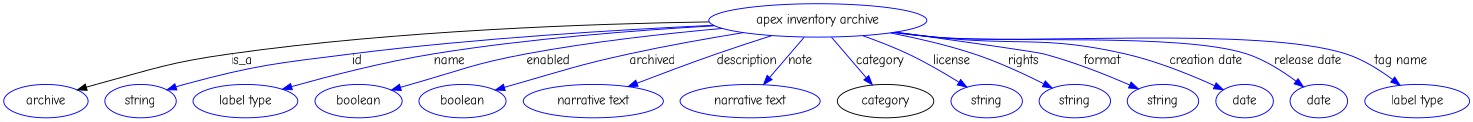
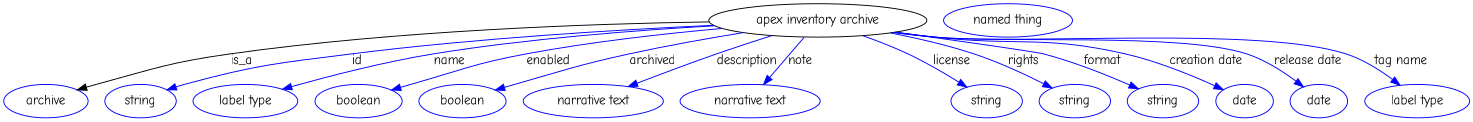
  digraph {
    fontname="Comic Neue"
    node [fontname="Comic Neue" color=blue]
    edge [fontname="Comic Neue" color=blue style=solid]
-   n1 [height=0.5 label="apex inventory archive" width=3.2678]
+   n1 [height=0.5 label="apex inventory archive" width=3.2678 color=""]
    archive [height=0.5 width=1.2638]
    n3 [height=0.5 label=string width=1.0652]
    n4 [height=0.5 label="label type" width=1.5707]
    n5 [height=0.5 label=boolean width=1.2999]
    n6 [height=0.5 label=boolean width=1.2999]
    n7 [height=0.5 label="narrative text" width=2.0943]
    n8 [height=0.5 label="narrative text" width=2.0943]
-   category [height=0.5 width=1.4443 color=""]
    n10 [height=0.5 label=string width=1.0652]
    n11 [height=0.5 label=string width=1.0652]
    n12 [height=0.5 label=string width=1.0652]
    n13 [height=0.5 label=date width=0.86659]
    n14 [height=0.5 label=date width=0.86659]
    n15 [height=0.5 label="label type" width=1.5707]
+   n16 [height=0.5 label="named thing" width=1.9318]
    n1 -> archive [label=is_a color="" style=""]
    n1 -> n3 [label=id]
    n1 -> n4 [label=name]
    n1 -> n5 [label=enabled]
    n1 -> n6 [label=archived]
    n1 -> n7 [label=description]
    n1 -> n8 [label=note]
-   n1 -> category [label=category]
    n1 -> n10 [label=license]
    n1 -> n11 [label=rights]
    n1 -> n12 [label=format]
    n1 -> n13 [label="creation date"]
    n1 -> n14 [label="release date"]
    n1 -> n15 [label="tag name"]
  }
